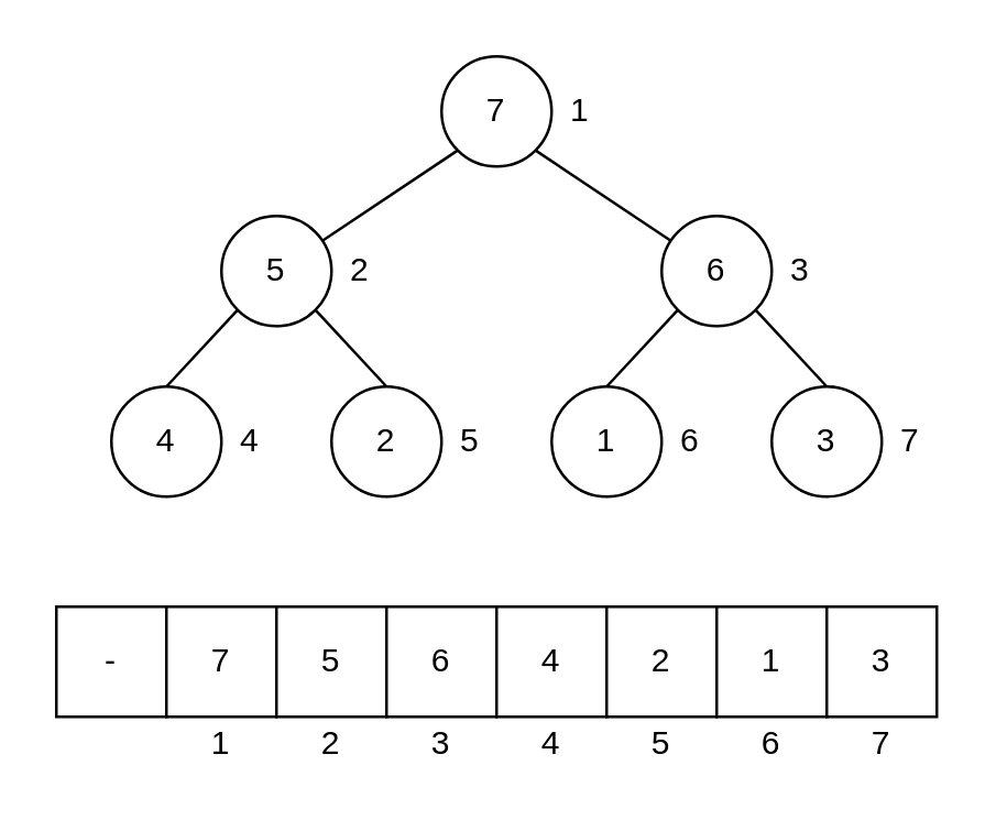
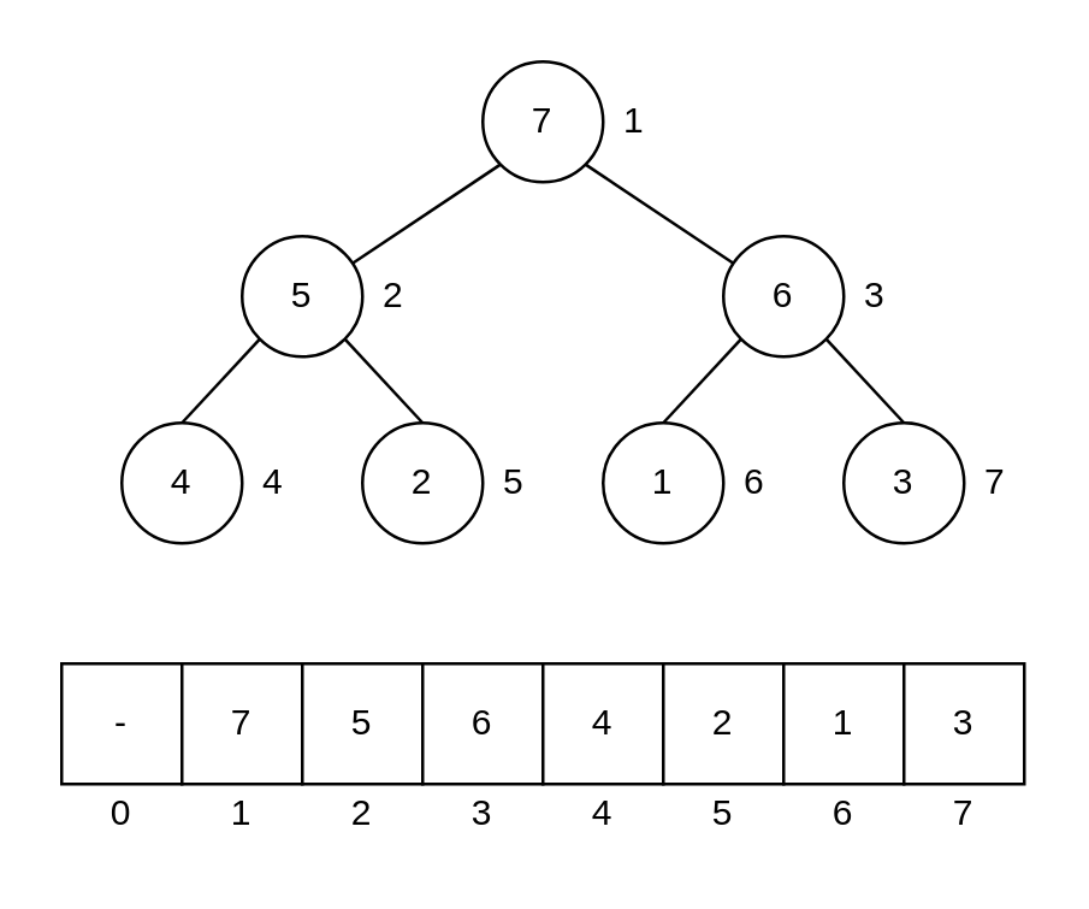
  <mxCell id="0" />
  <mxCell id="1" parent="0" />
  <mxCell id="2" value="" style="group" vertex="1" connectable="0" parent="1"><mxGeometry x="160" y="20" width="60" height="40" as="geometry" /></mxCell>
  <mxCell id="3" value="7" style="ellipse;whiteSpace=wrap;html=1;aspect=fixed;" vertex="1" parent="2"><mxGeometry width="40" height="40" as="geometry" /></mxCell>
  <mxCell id="4" value="1" style="text;html=1;align=center;verticalAlign=middle;resizable=0;points=[];autosize=1;" vertex="1" parent="2"><mxGeometry x="40" y="10" width="20" height="20" as="geometry" /></mxCell>
  <mxCell id="5" value="" style="group" vertex="1" connectable="0" parent="1"><mxGeometry x="80" y="78" width="60" height="40" as="geometry" /></mxCell>
  <mxCell id="6" value="5" style="ellipse;whiteSpace=wrap;html=1;aspect=fixed;" vertex="1" parent="5"><mxGeometry width="40" height="40" as="geometry" /></mxCell>
  <mxCell id="7" value="2" style="text;html=1;align=center;verticalAlign=middle;resizable=0;points=[];autosize=1;" vertex="1" parent="5"><mxGeometry x="40" y="10" width="20" height="20" as="geometry" /></mxCell>
  <mxCell id="8" value="" style="group" vertex="1" connectable="0" parent="1"><mxGeometry x="240" y="78" width="60" height="40" as="geometry" /></mxCell>
  <mxCell id="9" value="6" style="ellipse;whiteSpace=wrap;html=1;aspect=fixed;" vertex="1" parent="8"><mxGeometry width="40" height="40" as="geometry" /></mxCell>
  <mxCell id="10" value="3" style="text;html=1;align=center;verticalAlign=middle;resizable=0;points=[];autosize=1;" vertex="1" parent="8"><mxGeometry x="40" y="10" width="20" height="20" as="geometry" /></mxCell>
  <mxCell id="11" value="" style="group" vertex="1" connectable="0" parent="1"><mxGeometry x="40" y="140" width="60" height="40" as="geometry" /></mxCell>
  <mxCell id="12" value="4" style="ellipse;whiteSpace=wrap;html=1;aspect=fixed;" vertex="1" parent="11"><mxGeometry width="40" height="40" as="geometry" /></mxCell>
  <mxCell id="13" value="4" style="text;html=1;align=center;verticalAlign=middle;resizable=0;points=[];autosize=1;" vertex="1" parent="11"><mxGeometry x="40" y="10" width="20" height="20" as="geometry" /></mxCell>
  <mxCell id="14" value="" style="group" vertex="1" connectable="0" parent="1"><mxGeometry x="120" y="140" width="60" height="40" as="geometry" /></mxCell>
  <mxCell id="15" value="2" style="ellipse;whiteSpace=wrap;html=1;aspect=fixed;" vertex="1" parent="14"><mxGeometry width="40" height="40" as="geometry" /></mxCell>
  <mxCell id="16" value="5" style="text;html=1;align=center;verticalAlign=middle;resizable=0;points=[];autosize=1;" vertex="1" parent="14"><mxGeometry x="40" y="10" width="20" height="20" as="geometry" /></mxCell>
  <mxCell id="17" value="" style="group" vertex="1" connectable="0" parent="1"><mxGeometry x="200" y="140" width="60" height="40" as="geometry" /></mxCell>
  <mxCell id="18" value="1" style="ellipse;whiteSpace=wrap;html=1;aspect=fixed;" vertex="1" parent="17"><mxGeometry width="40" height="40" as="geometry" /></mxCell>
  <mxCell id="19" value="6" style="text;html=1;align=center;verticalAlign=middle;resizable=0;points=[];autosize=1;" vertex="1" parent="17"><mxGeometry x="40" y="10" width="20" height="20" as="geometry" /></mxCell>
  <mxCell id="20" value="" style="group" vertex="1" connectable="0" parent="1"><mxGeometry x="280" y="140" width="60" height="40" as="geometry" /></mxCell>
  <mxCell id="21" value="3" style="ellipse;whiteSpace=wrap;html=1;aspect=fixed;" vertex="1" parent="20"><mxGeometry width="40" height="40" as="geometry" /></mxCell>
  <mxCell id="22" value="7" style="text;html=1;align=center;verticalAlign=middle;resizable=0;points=[];autosize=1;" vertex="1" parent="20"><mxGeometry x="40" y="10" width="20" height="20" as="geometry" /></mxCell>
  <mxCell id="23" style="rounded=0;orthogonalLoop=1;jettySize=auto;html=1;exitX=0;exitY=1;exitDx=0;exitDy=0;endArrow=none;endFill=0;" edge="1" parent="1" source="3" target="6"><mxGeometry relative="1" as="geometry" /></mxCell>
  <mxCell id="24" style="edgeStyle=none;rounded=0;orthogonalLoop=1;jettySize=auto;html=1;exitX=1;exitY=1;exitDx=0;exitDy=0;endArrow=none;endFill=0;" edge="1" parent="1" source="3" target="9"><mxGeometry relative="1" as="geometry" /></mxCell>
  <mxCell id="25" style="edgeStyle=none;rounded=0;orthogonalLoop=1;jettySize=auto;html=1;exitX=0;exitY=1;exitDx=0;exitDy=0;entryX=0.5;entryY=0;entryDx=0;entryDy=0;endArrow=none;endFill=0;" edge="1" parent="1" source="6" target="12"><mxGeometry relative="1" as="geometry" /></mxCell>
  <mxCell id="26" style="edgeStyle=none;rounded=0;orthogonalLoop=1;jettySize=auto;html=1;exitX=1;exitY=1;exitDx=0;exitDy=0;entryX=0.5;entryY=0;entryDx=0;entryDy=0;endArrow=none;endFill=0;" edge="1" parent="1" source="6" target="15"><mxGeometry relative="1" as="geometry" /></mxCell>
  <mxCell id="27" style="edgeStyle=none;rounded=0;orthogonalLoop=1;jettySize=auto;html=1;exitX=0;exitY=1;exitDx=0;exitDy=0;entryX=0.5;entryY=0;entryDx=0;entryDy=0;endArrow=none;endFill=0;" edge="1" parent="1" source="9" target="18"><mxGeometry relative="1" as="geometry" /></mxCell>
  <mxCell id="28" style="edgeStyle=none;rounded=0;orthogonalLoop=1;jettySize=auto;html=1;exitX=1;exitY=1;exitDx=0;exitDy=0;entryX=0.5;entryY=0;entryDx=0;entryDy=0;endArrow=none;endFill=0;" edge="1" parent="1" source="9" target="21"><mxGeometry relative="1" as="geometry" /></mxCell>
  <mxCell id="29" value="" style="group" vertex="1" connectable="0" parent="1"><mxGeometry x="20" y="220" width="40" height="60" as="geometry" /></mxCell>
  <mxCell id="30" value="-" style="whiteSpace=wrap;html=1;aspect=fixed;" vertex="1" parent="29"><mxGeometry width="40" height="40" as="geometry" /></mxCell>
+ <mxCell id="31" value="0" style="text;html=1;strokeColor=none;fillColor=none;align=center;verticalAlign=middle;whiteSpace=wrap;rounded=0;" vertex="1" parent="29"><mxGeometry y="40" width="40" height="20" as="geometry" /></mxCell>
  <mxCell id="32" value="" style="group" vertex="1" connectable="0" parent="1"><mxGeometry x="60" y="220" width="40" height="60" as="geometry" /></mxCell>
  <mxCell id="33" value="7" style="whiteSpace=wrap;html=1;aspect=fixed;" vertex="1" parent="32"><mxGeometry width="40" height="40" as="geometry" /></mxCell>
  <mxCell id="34" value="1" style="text;html=1;strokeColor=none;fillColor=none;align=center;verticalAlign=middle;whiteSpace=wrap;rounded=0;" vertex="1" parent="32"><mxGeometry y="40" width="40" height="20" as="geometry" /></mxCell>
  <mxCell id="35" value="" style="group" vertex="1" connectable="0" parent="1"><mxGeometry x="100" y="220" width="40" height="60" as="geometry" /></mxCell>
  <mxCell id="36" value="5" style="whiteSpace=wrap;html=1;aspect=fixed;" vertex="1" parent="35"><mxGeometry width="40" height="40" as="geometry" /></mxCell>
  <mxCell id="37" value="2" style="text;html=1;strokeColor=none;fillColor=none;align=center;verticalAlign=middle;whiteSpace=wrap;rounded=0;" vertex="1" parent="35"><mxGeometry y="40" width="40" height="20" as="geometry" /></mxCell>
  <mxCell id="38" value="" style="group" vertex="1" connectable="0" parent="1"><mxGeometry x="140" y="220" width="40" height="60" as="geometry" /></mxCell>
  <mxCell id="39" value="6" style="whiteSpace=wrap;html=1;aspect=fixed;" vertex="1" parent="38"><mxGeometry width="40" height="40" as="geometry" /></mxCell>
  <mxCell id="40" value="3" style="text;html=1;strokeColor=none;fillColor=none;align=center;verticalAlign=middle;whiteSpace=wrap;rounded=0;" vertex="1" parent="38"><mxGeometry y="40" width="40" height="20" as="geometry" /></mxCell>
  <mxCell id="41" value="" style="group" vertex="1" connectable="0" parent="1"><mxGeometry x="180" y="220" width="40" height="60" as="geometry" /></mxCell>
  <mxCell id="42" value="4" style="whiteSpace=wrap;html=1;aspect=fixed;" vertex="1" parent="41"><mxGeometry width="40" height="40" as="geometry" /></mxCell>
  <mxCell id="43" value="4" style="text;html=1;strokeColor=none;fillColor=none;align=center;verticalAlign=middle;whiteSpace=wrap;rounded=0;" vertex="1" parent="41"><mxGeometry y="40" width="40" height="20" as="geometry" /></mxCell>
  <mxCell id="44" value="" style="group" vertex="1" connectable="0" parent="1"><mxGeometry x="220" y="220" width="40" height="60" as="geometry" /></mxCell>
  <mxCell id="45" value="2" style="whiteSpace=wrap;html=1;aspect=fixed;" vertex="1" parent="44"><mxGeometry width="40" height="40" as="geometry" /></mxCell>
  <mxCell id="46" value="5" style="text;html=1;strokeColor=none;fillColor=none;align=center;verticalAlign=middle;whiteSpace=wrap;rounded=0;" vertex="1" parent="44"><mxGeometry y="40" width="40" height="20" as="geometry" /></mxCell>
  <mxCell id="47" value="" style="group" vertex="1" connectable="0" parent="1"><mxGeometry x="260" y="220" width="40" height="60" as="geometry" /></mxCell>
  <mxCell id="48" value="1" style="whiteSpace=wrap;html=1;aspect=fixed;" vertex="1" parent="47"><mxGeometry width="40" height="40" as="geometry" /></mxCell>
  <mxCell id="49" value="6" style="text;html=1;strokeColor=none;fillColor=none;align=center;verticalAlign=middle;whiteSpace=wrap;rounded=0;" vertex="1" parent="47"><mxGeometry y="40" width="40" height="20" as="geometry" /></mxCell>
  <mxCell id="50" value="" style="group" vertex="1" connectable="0" parent="1"><mxGeometry x="300" y="220" width="40" height="60" as="geometry" /></mxCell>
  <mxCell id="51" value="3" style="whiteSpace=wrap;html=1;aspect=fixed;" vertex="1" parent="50"><mxGeometry width="40" height="40" as="geometry" /></mxCell>
  <mxCell id="52" value="7" style="text;html=1;strokeColor=none;fillColor=none;align=center;verticalAlign=middle;whiteSpace=wrap;rounded=0;" vertex="1" parent="50"><mxGeometry y="40" width="40" height="20" as="geometry" /></mxCell>
